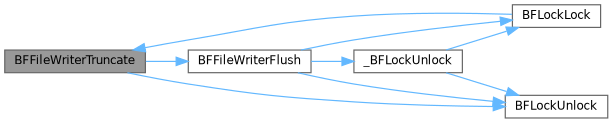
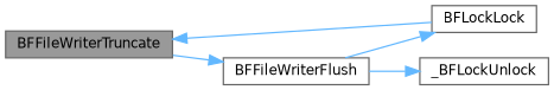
  digraph {
    rankdir=LR
    node [color=grey40 fillcolor=white fontname=Helvetica fontsize=10 shape=box style=filled]
    edge [color=steelblue1 fontname=Helvetica fontsize=10 labelfontname=Helvetica labelfontsize=10 style=solid]
    n1 [color=gray40 fillcolor=grey60 fontcolor=black height=0.2 label=BFFileWriterTruncate width=0.4]
    n2 [height=0.2 label=BFFileWriterFlush width=0.4]
-   n3 [height=0.2 label=BFLockUnlock width=0.4]
    n4 [height=0.2 label=BFLockLock width=0.4]
    n5 [height=0.2 label=_BFLockUnlock width=0.4]
    n1 -> n2
-   n1 -> n3
-   n2 -> n3
    n2 -> n4
    n2 -> n5
    n4 -> n1
-   n5 -> n3
-   n5 -> n4
  }
